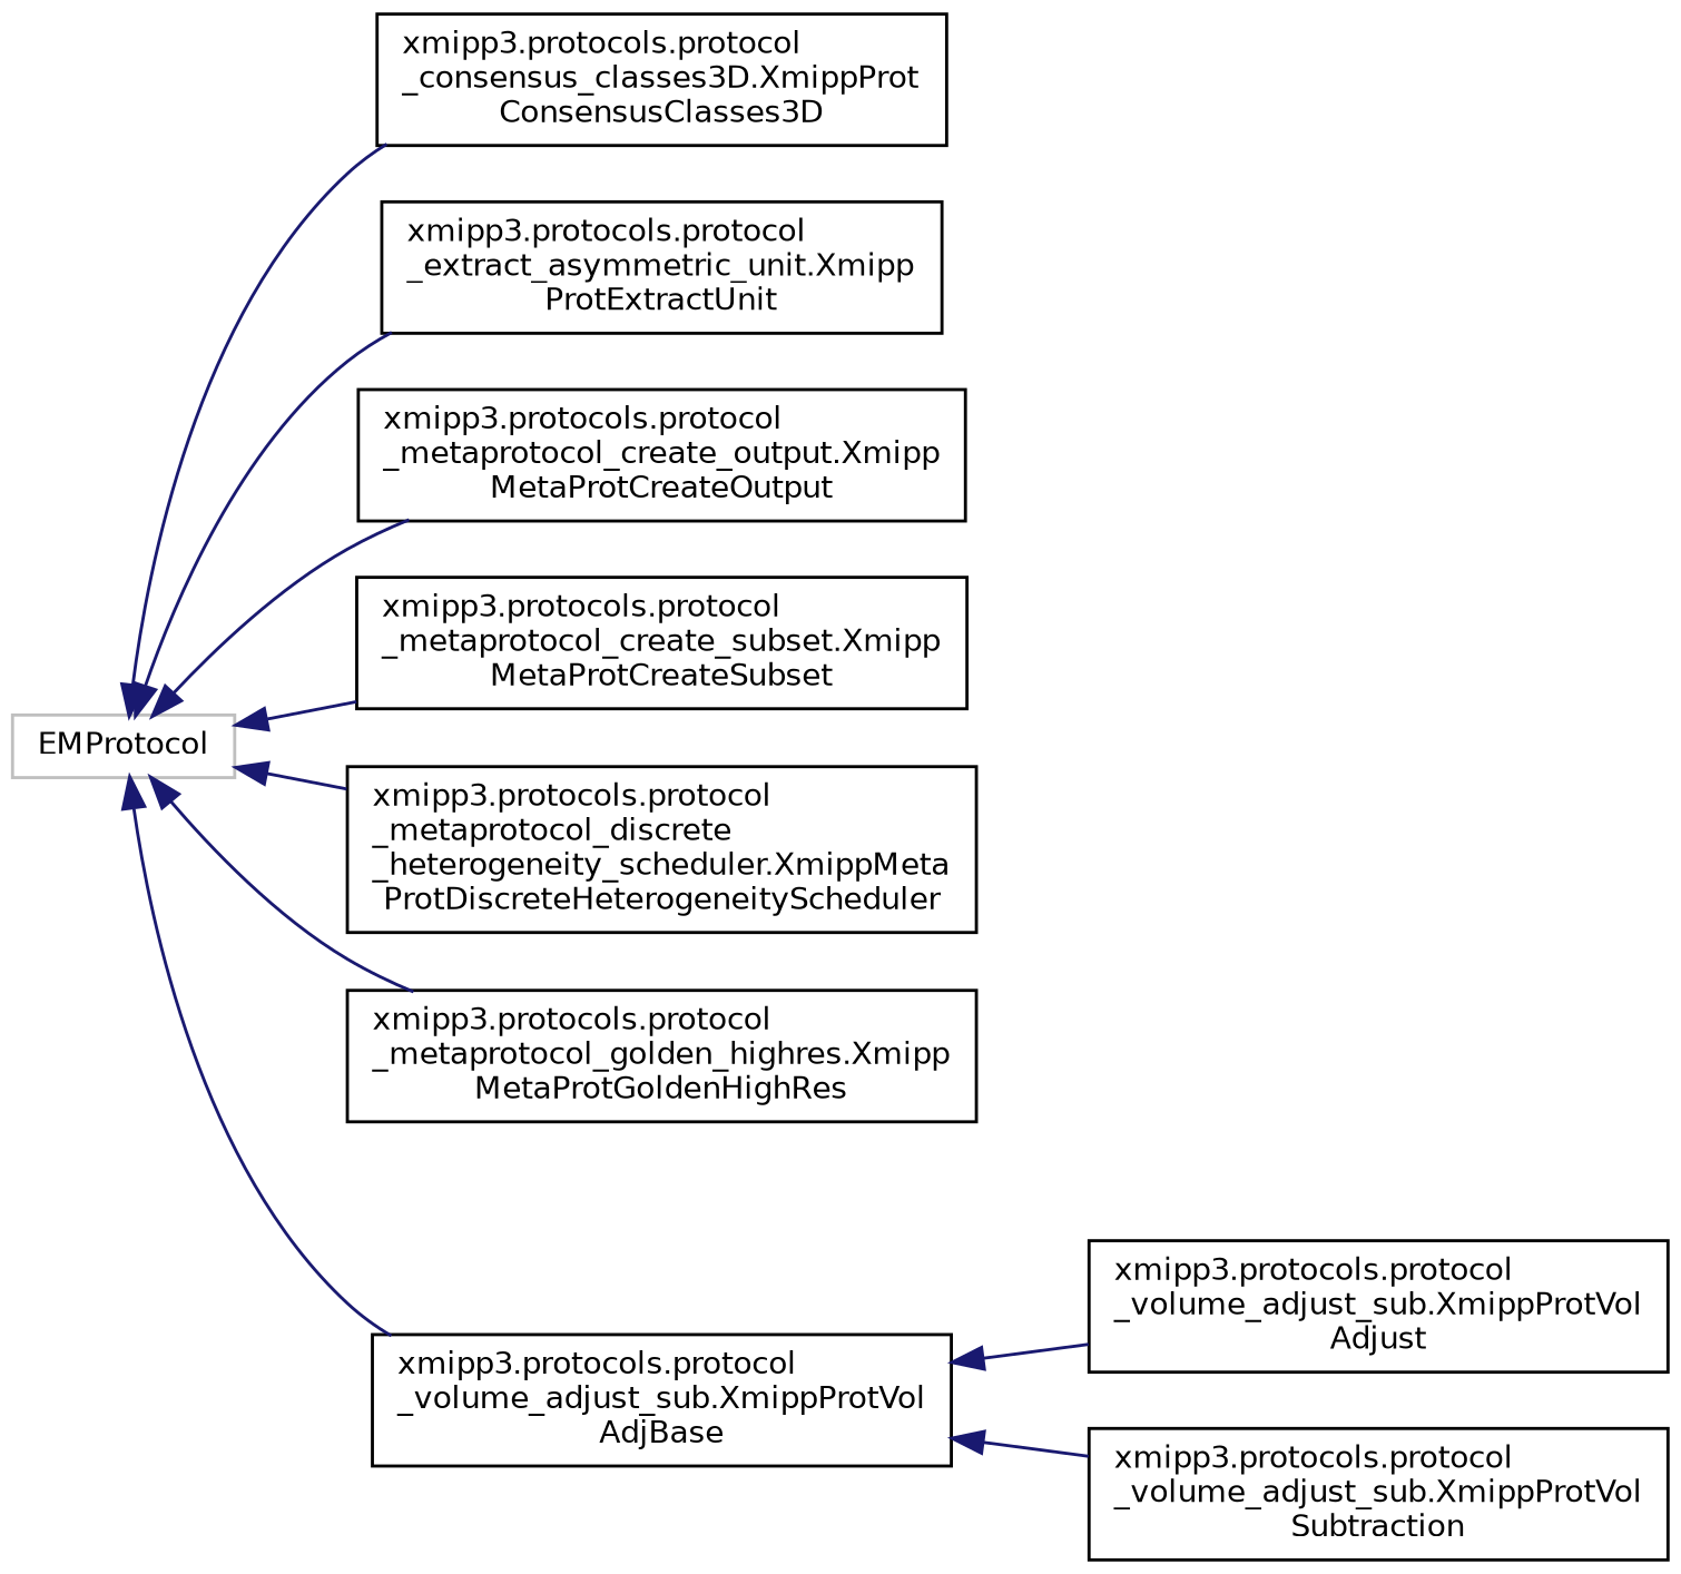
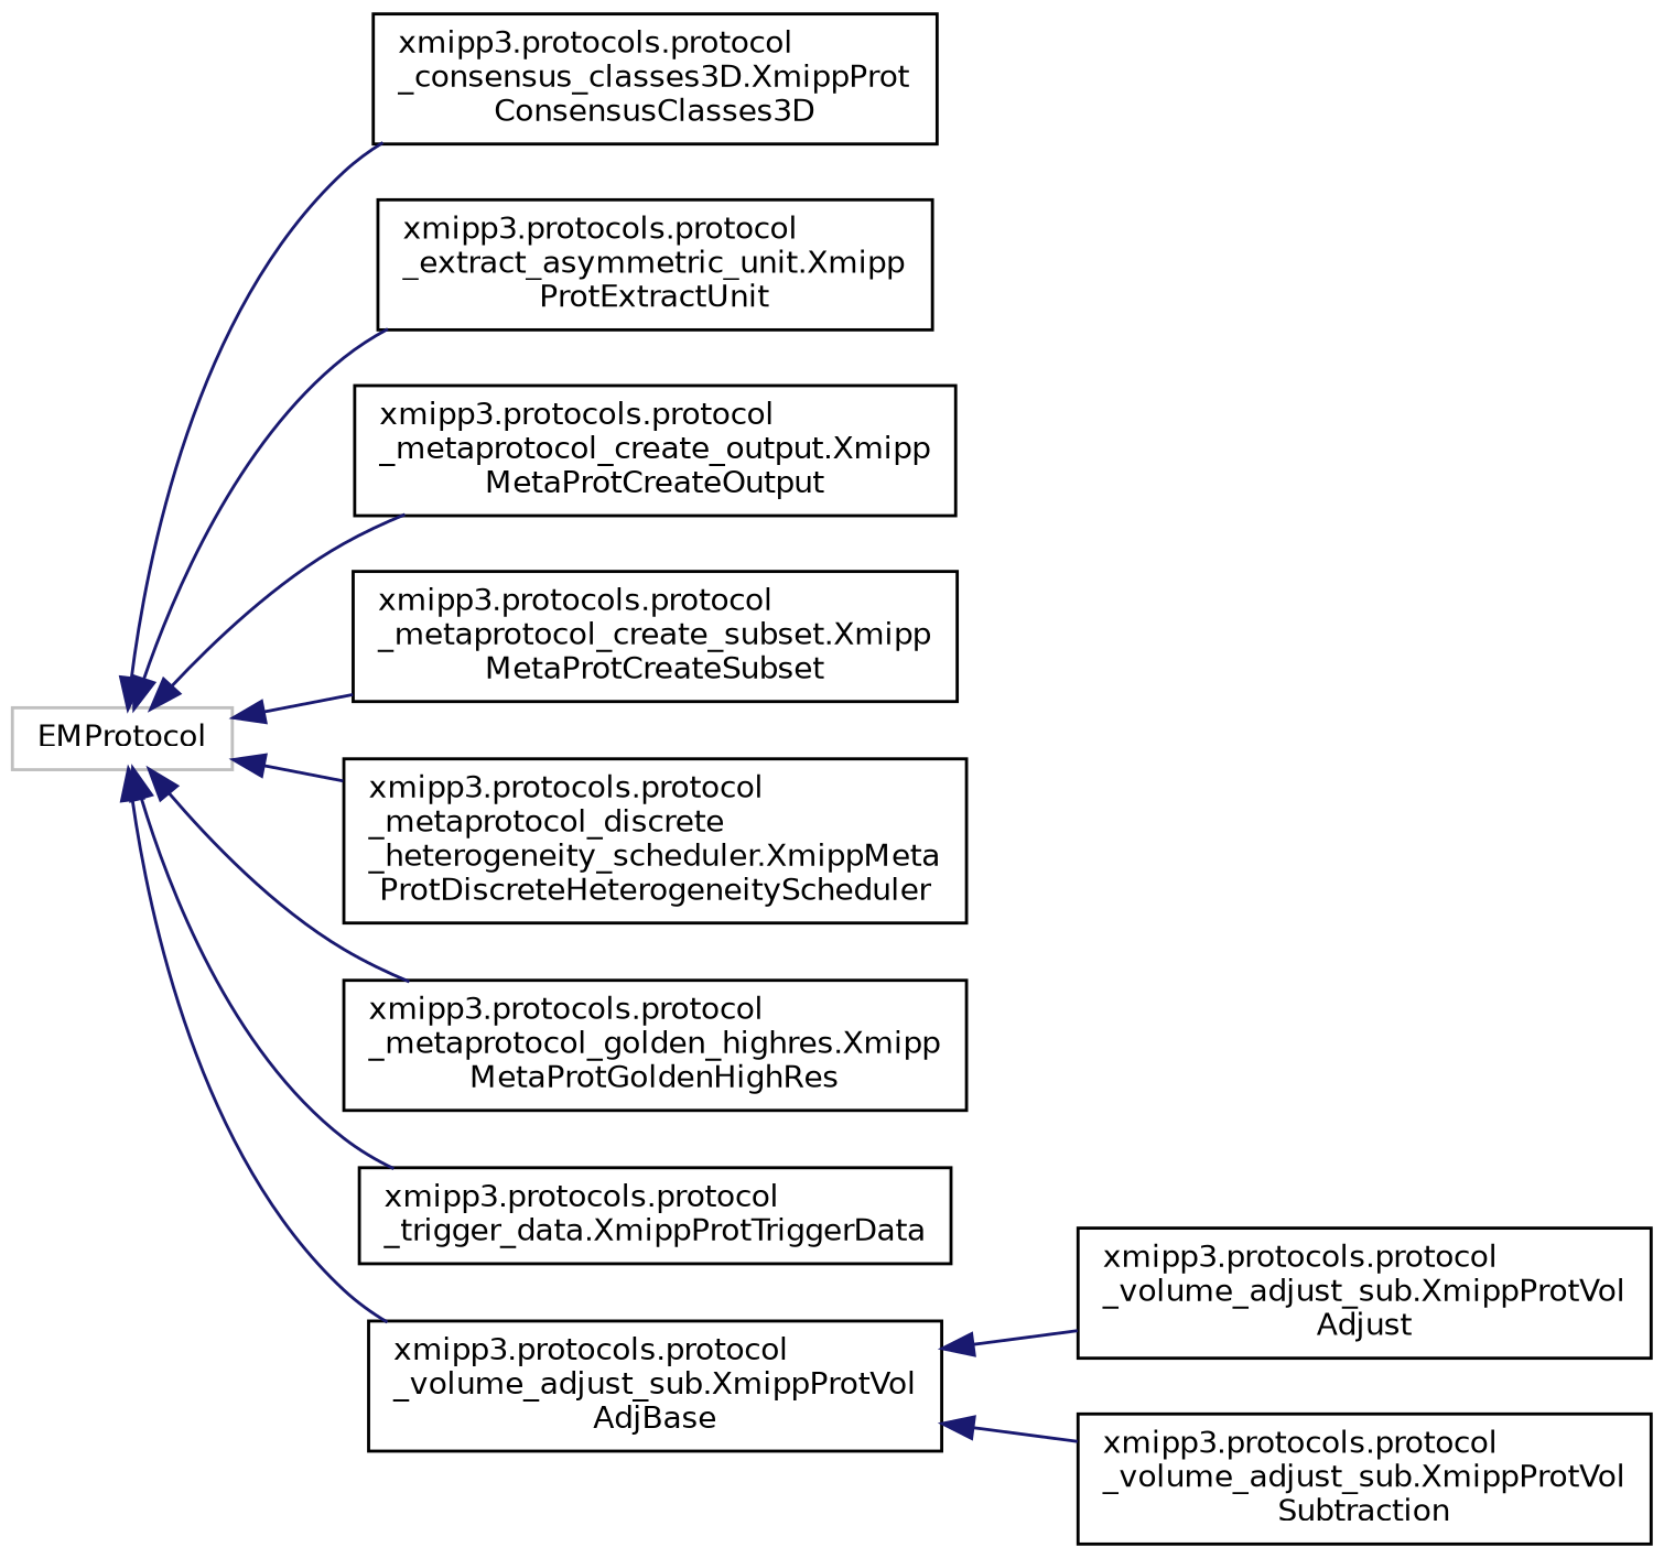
  digraph {
    rankdir=LR
    node [color=black fillcolor=white fontname=Helvetica fontsize=10 shape=record style=filled]
    edge [color=midnightblue dir=back fontname=Helvetica fontsize=10 labelfontname=Helvetica labelfontsize=10 style=solid]
    n1 [color=grey75 height=0.2 label=EMProtocol width=0.4]
    n2 [height=0.2 label="xmipp3.protocols.protocol\l_consensus_classes3D.XmippProt\lConsensusClasses3D" width=0.4]
    n3 [height=0.2 label="xmipp3.protocols.protocol\l_extract_asymmetric_unit.Xmipp\lProtExtractUnit" width=0.4]
    n4 [height=0.2 label="xmipp3.protocols.protocol\l_metaprotocol_create_output.Xmipp\lMetaProtCreateOutput" width=0.4]
    n5 [height=0.2 label="xmipp3.protocols.protocol\l_metaprotocol_create_subset.Xmipp\lMetaProtCreateSubset" width=0.4]
    n6 [height=0.2 label="xmipp3.protocols.protocol\l_metaprotocol_discrete\l_heterogeneity_scheduler.XmippMeta\lProtDiscreteHeterogeneityScheduler" width=0.4]
    n7 [height=0.2 label="xmipp3.protocols.protocol\l_metaprotocol_golden_highres.Xmipp\lMetaProtGoldenHighRes" width=0.4]
+   n8 [height=0.2 label="xmipp3.protocols.protocol\l_trigger_data.XmippProtTriggerData" width=0.4]
    n9 [height=0.2 label="xmipp3.protocols.protocol\l_volume_adjust_sub.XmippProtVol\lAdjBase" width=0.4]
    n10 [height=0.2 label="xmipp3.protocols.protocol\l_volume_adjust_sub.XmippProtVol\lAdjust" width=0.4]
    n11 [height=0.2 label="xmipp3.protocols.protocol\l_volume_adjust_sub.XmippProtVol\lSubtraction" width=0.4]
    n1 -> n2
    n1 -> n3
    n1 -> n4
    n1 -> n5
    n1 -> n6
    n1 -> n7
+   n1 -> n8
    n1 -> n9
    n9 -> n10
    n9 -> n11
  }
